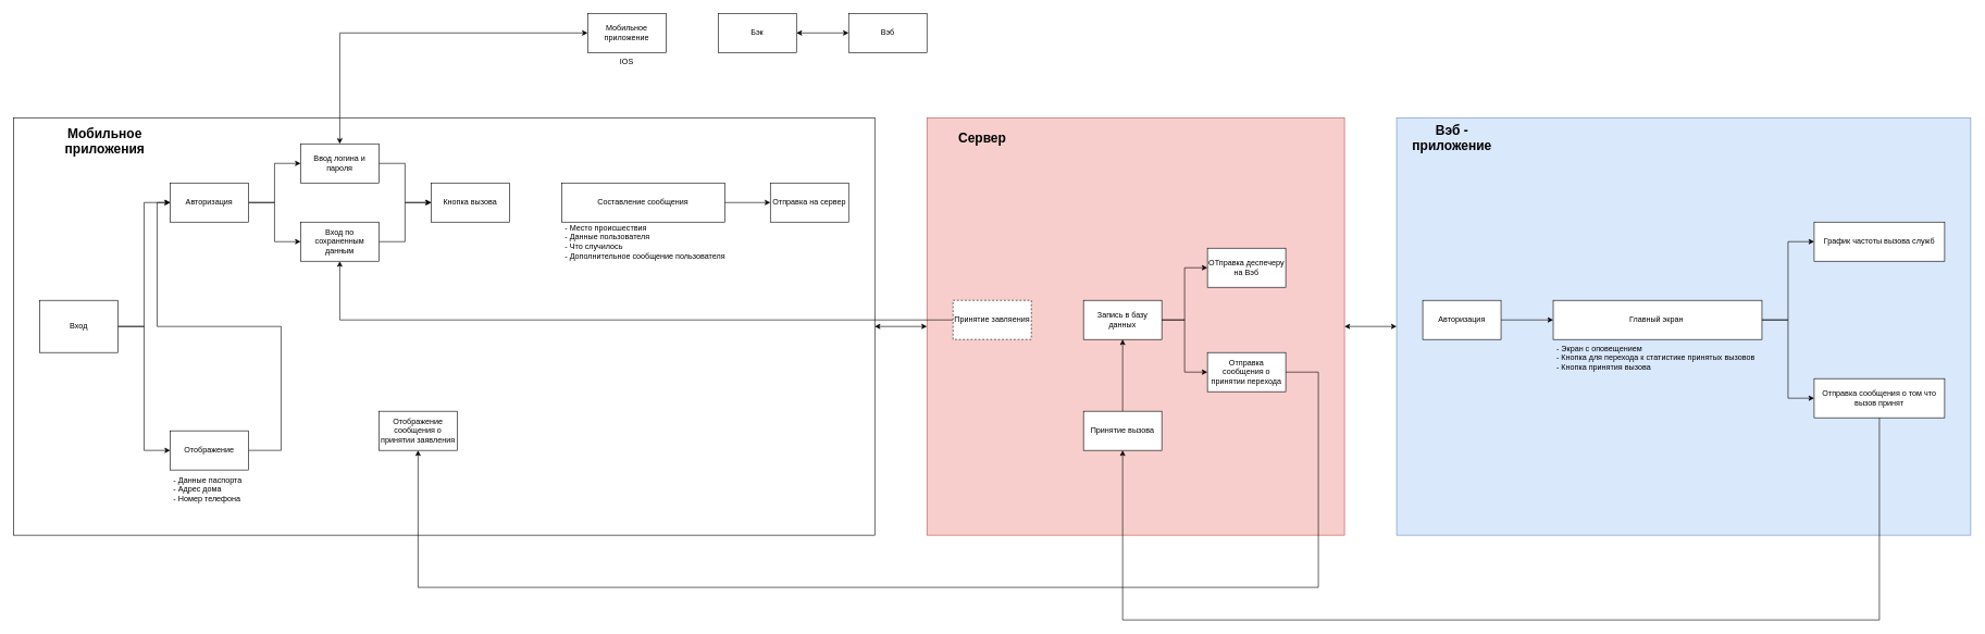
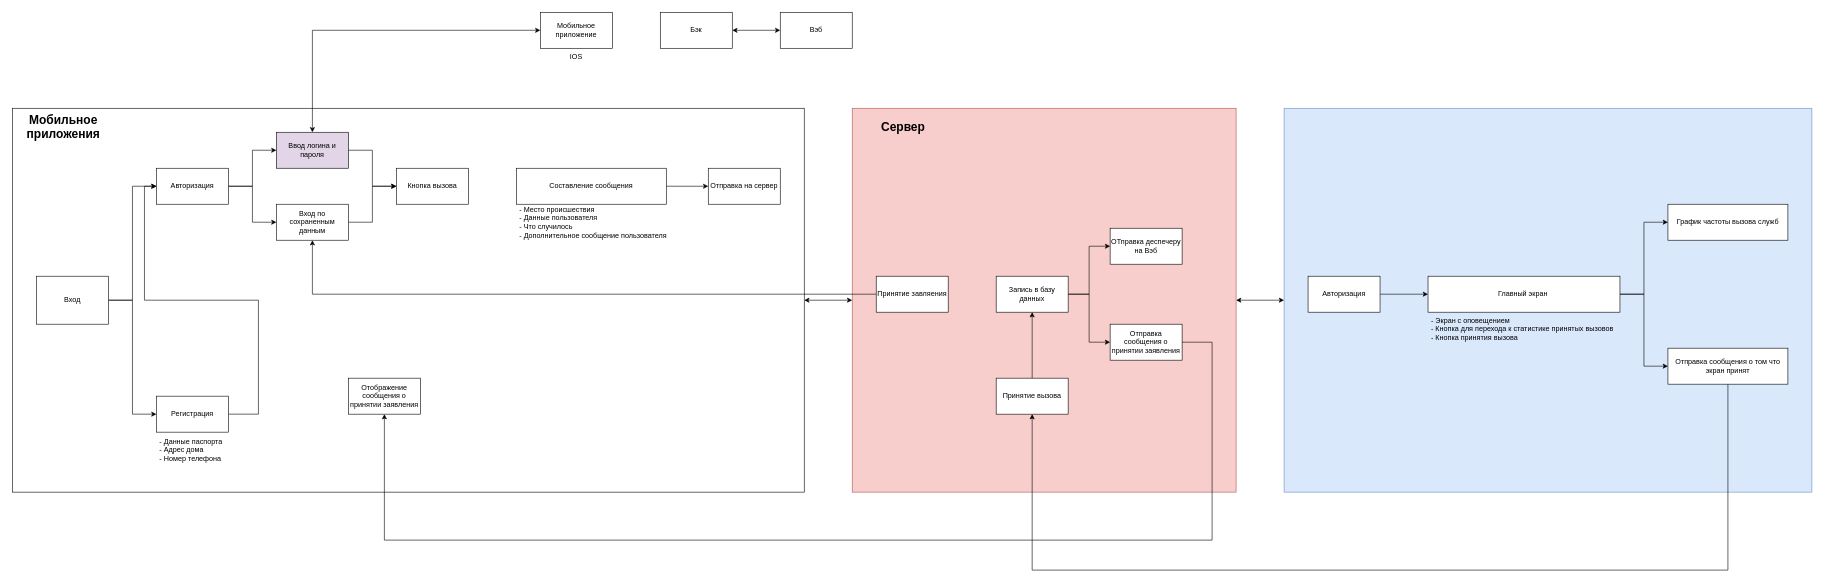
  <mxCell id="0" />
  <mxCell id="1" parent="0" />
  <mxCell id="2" value="" style="edgeStyle=orthogonalEdgeStyle;rounded=0;orthogonalLoop=1;jettySize=auto;html=1;fontSize=20;startArrow=classic;startFill=1;" parent="1" source="3" target="4" edge="1"><mxGeometry relative="1" as="geometry" /></mxCell>
  <mxCell id="3" value="" style="rounded=0;whiteSpace=wrap;html=1;fillColor=#dae8fc;strokeColor=#6c8ebf;" parent="1" vertex="1"><mxGeometry x="2140" y="180" width="880" height="640" as="geometry" /></mxCell>
  <mxCell id="4" value="" style="rounded=0;whiteSpace=wrap;html=1;fillColor=#f8cecc;strokeColor=#b85450;" parent="1" vertex="1"><mxGeometry x="1420" y="180" width="640" height="640" as="geometry" /></mxCell>
  <mxCell id="5" value="" style="edgeStyle=orthogonalEdgeStyle;rounded=0;orthogonalLoop=1;jettySize=auto;html=1;fontSize=20;startArrow=classic;startFill=1;" parent="1" source="6" target="4" edge="1"><mxGeometry relative="1" as="geometry" /></mxCell>
  <mxCell id="6" value="" style="rounded=0;whiteSpace=wrap;html=1;" parent="1" vertex="1"><mxGeometry x="20" y="180" width="1320" height="640" as="geometry" /></mxCell>
  <mxCell id="7" style="edgeStyle=orthogonalEdgeStyle;rounded=0;orthogonalLoop=1;jettySize=auto;html=1;startArrow=classic;startFill=1;" parent="1" source="8" target="21" edge="1"><mxGeometry relative="1" as="geometry" /></mxCell>
  <mxCell id="8" value="Мобильное приложение" style="rounded=0;whiteSpace=wrap;html=1;" parent="1" vertex="1"><mxGeometry x="900" y="20" width="120" height="60" as="geometry" /></mxCell>
  <mxCell id="9" style="edgeStyle=orthogonalEdgeStyle;rounded=0;orthogonalLoop=1;jettySize=auto;html=1;startArrow=classic;startFill=1;" parent="1" source="10" target="11" edge="1"><mxGeometry relative="1" as="geometry" /></mxCell>
  <mxCell id="10" value="Бэк" style="rounded=0;whiteSpace=wrap;html=1;" parent="1" vertex="1"><mxGeometry x="1100" y="20" width="120" height="60" as="geometry" /></mxCell>
  <mxCell id="11" value="Вэб" style="rounded=0;whiteSpace=wrap;html=1;" parent="1" vertex="1"><mxGeometry x="1300" y="20" width="120" height="60" as="geometry" /></mxCell>
  <mxCell id="12" style="edgeStyle=orthogonalEdgeStyle;rounded=0;orthogonalLoop=1;jettySize=auto;html=1;entryX=0;entryY=0.5;entryDx=0;entryDy=0;" parent="1" source="14" target="17" edge="1"><mxGeometry relative="1" as="geometry" /></mxCell>
  <mxCell id="13" style="edgeStyle=orthogonalEdgeStyle;rounded=0;orthogonalLoop=1;jettySize=auto;html=1;entryX=0;entryY=0.5;entryDx=0;entryDy=0;" parent="1" source="14" target="19" edge="1"><mxGeometry relative="1" as="geometry" /></mxCell>
  <mxCell id="14" value="Вход" style="rounded=0;whiteSpace=wrap;html=1;" parent="1" vertex="1"><mxGeometry x="60" y="460" width="120" height="80" as="geometry" /></mxCell>
  <mxCell id="15" style="edgeStyle=orthogonalEdgeStyle;rounded=0;orthogonalLoop=1;jettySize=auto;html=1;entryX=0;entryY=0.5;entryDx=0;entryDy=0;" parent="1" source="17" target="21" edge="1"><mxGeometry relative="1" as="geometry" /></mxCell>
  <mxCell id="16" style="edgeStyle=orthogonalEdgeStyle;rounded=0;orthogonalLoop=1;jettySize=auto;html=1;entryX=0;entryY=0.5;entryDx=0;entryDy=0;" parent="1" source="17" target="23" edge="1"><mxGeometry relative="1" as="geometry" /></mxCell>
  <mxCell id="17" value="Авторизация" style="rounded=0;whiteSpace=wrap;html=1;" parent="1" vertex="1"><mxGeometry x="260" y="280" width="120" height="60" as="geometry" /></mxCell>
  <mxCell id="18" style="edgeStyle=orthogonalEdgeStyle;rounded=0;orthogonalLoop=1;jettySize=auto;html=1;entryX=0;entryY=0.5;entryDx=0;entryDy=0;startArrow=none;startFill=0;" parent="1" source="19" target="17" edge="1"><mxGeometry relative="1" as="geometry"><Array as="points"><mxPoint x="430" y="690" /><mxPoint x="430" y="500" /><mxPoint x="240" y="500" /><mxPoint x="240" y="310" /></Array></mxGeometry></mxCell>
- <mxCell id="19" value="Отображение" style="rounded=0;whiteSpace=wrap;html=1;" parent="1" vertex="1"><mxGeometry x="260" y="660" width="120" height="60" as="geometry" /></mxCell>
+ <mxCell id="19" value="Регистрация" style="rounded=0;whiteSpace=wrap;html=1;" parent="1" vertex="1"><mxGeometry x="260" y="660" width="120" height="60" as="geometry" /></mxCell>
  <mxCell id="20" style="edgeStyle=orthogonalEdgeStyle;rounded=0;orthogonalLoop=1;jettySize=auto;html=1;entryX=0;entryY=0.5;entryDx=0;entryDy=0;startArrow=none;startFill=0;" parent="1" source="21" target="26" edge="1"><mxGeometry relative="1" as="geometry" /></mxCell>
- <mxCell id="21" value="Ввод логина и пароля" style="rounded=0;whiteSpace=wrap;html=1;" parent="1" vertex="1"><mxGeometry x="460" y="220" width="120" height="60" as="geometry" /></mxCell>
+ <mxCell id="21" value="Ввод логина и пароля" style="rounded=0;whiteSpace=wrap;html=1;fillColor=#e1d5e7;" parent="1" vertex="1"><mxGeometry x="460" y="220" width="120" height="60" as="geometry" /></mxCell>
  <mxCell id="22" style="edgeStyle=orthogonalEdgeStyle;rounded=0;orthogonalLoop=1;jettySize=auto;html=1;startArrow=none;startFill=0;" parent="1" source="23" edge="1"><mxGeometry relative="1" as="geometry"><mxPoint x="660" y="310" as="targetPoint" /><Array as="points"><mxPoint x="620" y="370" /><mxPoint x="620" y="310" /></Array></mxGeometry></mxCell>
  <mxCell id="23" value="Вход по сохраненным данным" style="rounded=0;whiteSpace=wrap;html=1;" parent="1" vertex="1"><mxGeometry x="460" y="340" width="120" height="60" as="geometry" /></mxCell>
  <mxCell id="24" value="&amp;nbsp;- Данные паспорта&amp;nbsp;&lt;br&gt;&amp;nbsp;- Адрес дома&lt;br&gt;&amp;nbsp;- Номер телефона" style="text;html=1;strokeColor=none;fillColor=none;align=left;verticalAlign=middle;whiteSpace=wrap;rounded=0;" parent="1" vertex="1"><mxGeometry x="260" y="720" width="120" height="60" as="geometry" /></mxCell>
  <mxCell id="25" value="IOS" style="text;html=1;strokeColor=none;fillColor=none;align=center;verticalAlign=middle;whiteSpace=wrap;rounded=0;" parent="1" vertex="1"><mxGeometry x="930" y="80" width="60" height="30" as="geometry" /></mxCell>
  <mxCell id="26" value="Кнопка вызова" style="rounded=0;whiteSpace=wrap;html=1;" parent="1" vertex="1"><mxGeometry x="660" y="280" width="120" height="60" as="geometry" /></mxCell>
  <mxCell id="27" style="edgeStyle=orthogonalEdgeStyle;rounded=0;orthogonalLoop=1;jettySize=auto;html=1;entryX=0;entryY=0.5;entryDx=0;entryDy=0;startArrow=none;startFill=0;" parent="1" source="28" target="30" edge="1"><mxGeometry relative="1" as="geometry" /></mxCell>
  <mxCell id="28" value="Составление сообщения" style="rounded=0;whiteSpace=wrap;html=1;" parent="1" vertex="1"><mxGeometry y="280" width="250" height="60" as="geometry" x="860" /></mxCell>
  <mxCell id="29" value="&amp;nbsp;- Место происшествия&lt;br&gt;&amp;nbsp;- Данные пользователя&lt;br&gt;&amp;nbsp;- Что случилось&lt;br&gt;&amp;nbsp;- Дополнительное сообщение пользователя&lt;br&gt;" style="text;html=1;strokeColor=none;fillColor=none;align=left;verticalAlign=middle;whiteSpace=wrap;rounded=0;" parent="1" vertex="1"><mxGeometry y="340" width="280" height="60" as="geometry" x="860" /></mxCell>
  <mxCell id="30" value="Отправка на сервер" style="rounded=0;whiteSpace=wrap;html=1;" parent="1" vertex="1"><mxGeometry x="1180" y="280" width="120" height="60" as="geometry" /></mxCell>
  <mxCell id="31" style="edgeStyle=orthogonalEdgeStyle;rounded=0;orthogonalLoop=1;jettySize=auto;html=1;startArrow=none;startFill=0;" parent="1" source="32" target="23" edge="1"><mxGeometry relative="1" as="geometry" /></mxCell>
- <mxCell id="32" value="Принятие завляения" style="rounded=0;whiteSpace=wrap;html=1;dashed=1;" parent="1" vertex="1"><mxGeometry x="1460" y="460" width="120" height="60" as="geometry" /></mxCell>
+ <mxCell id="32" value="Принятие завляения" style="rounded=0;whiteSpace=wrap;html=1;" parent="1" vertex="1"><mxGeometry x="1460" y="460" width="120" height="60" as="geometry" /></mxCell>
  <mxCell id="33" style="edgeStyle=orthogonalEdgeStyle;rounded=0;orthogonalLoop=1;jettySize=auto;html=1;entryX=0;entryY=0.5;entryDx=0;entryDy=0;startArrow=none;startFill=0;" parent="1" source="35" target="36" edge="1"><mxGeometry relative="1" as="geometry" /></mxCell>
  <mxCell id="34" style="edgeStyle=orthogonalEdgeStyle;rounded=0;orthogonalLoop=1;jettySize=auto;html=1;entryX=0;entryY=0.5;entryDx=0;entryDy=0;startArrow=none;startFill=0;" parent="1" source="35" target="37" edge="1"><mxGeometry relative="1" as="geometry" /></mxCell>
  <mxCell id="35" value="Запись в базу данных" style="rounded=0;whiteSpace=wrap;html=1;" parent="1" vertex="1"><mxGeometry x="1660" y="460" width="120" height="60" as="geometry" /></mxCell>
  <mxCell id="36" value="ОТправка деспечеру на Вэб" style="rounded=0;whiteSpace=wrap;html=1;" parent="1" vertex="1"><mxGeometry x="1850" y="380" width="120" height="60" as="geometry" /></mxCell>
- <mxCell id="37" value="Отправка сообщения о принятии перехода" style="rounded=0;whiteSpace=wrap;html=1;" parent="1" vertex="1"><mxGeometry x="1850" y="540" width="120" height="60" as="geometry" /></mxCell>
+ <mxCell id="37" value="Отправка сообщения о принятии заявления" style="rounded=0;whiteSpace=wrap;html=1;" parent="1" vertex="1"><mxGeometry x="1850" y="540" width="120" height="60" as="geometry" /></mxCell>
  <mxCell id="38" style="edgeStyle=orthogonalEdgeStyle;rounded=0;orthogonalLoop=1;jettySize=auto;html=1;startArrow=none;startFill=0;entryX=0.5;entryY=1;entryDx=0;entryDy=0;" parent="1" source="37" target="39" edge="1"><mxGeometry relative="1" as="geometry"><mxPoint x="630" y="830" as="targetPoint" /><Array as="points"><mxPoint x="2020" y="570" /><mxPoint x="2020" y="900" /><mxPoint x="640" y="900" /></Array></mxGeometry></mxCell>
  <mxCell id="39" value="Отображение сообщения о принятии заявления" style="rounded=0;whiteSpace=wrap;html=1;" parent="1" vertex="1"><mxGeometry x="580" y="630" width="120" height="60" as="geometry" /></mxCell>
  <mxCell id="40" style="edgeStyle=orthogonalEdgeStyle;rounded=0;orthogonalLoop=1;jettySize=auto;html=1;entryX=0;entryY=0.5;entryDx=0;entryDy=0;startArrow=none;startFill=0;" parent="1" source="41" target="44" edge="1"><mxGeometry relative="1" as="geometry" /></mxCell>
  <mxCell id="41" value="Авторизация" style="rounded=0;whiteSpace=wrap;html=1;" parent="1" vertex="1"><mxGeometry x="2180" y="460" width="120" height="60" as="geometry" /></mxCell>
  <mxCell id="42" style="edgeStyle=orthogonalEdgeStyle;rounded=0;orthogonalLoop=1;jettySize=auto;html=1;entryX=0;entryY=0.5;entryDx=0;entryDy=0;startArrow=none;startFill=0;" parent="1" source="44" target="46" edge="1"><mxGeometry relative="1" as="geometry" /></mxCell>
  <mxCell id="43" style="edgeStyle=orthogonalEdgeStyle;rounded=0;orthogonalLoop=1;jettySize=auto;html=1;entryX=0;entryY=0.5;entryDx=0;entryDy=0;startArrow=none;startFill=0;" parent="1" source="44" target="48" edge="1"><mxGeometry relative="1" as="geometry" /></mxCell>
  <mxCell id="44" value="Главный экран&amp;nbsp;" style="rounded=0;whiteSpace=wrap;html=1;" parent="1" vertex="1"><mxGeometry x="2380" y="460" width="320" height="60" as="geometry" /></mxCell>
  <mxCell id="45" value="&amp;nbsp;- Экран с оповещением&lt;br&gt;&amp;nbsp;- Кнопка для перехода к статистике принятых вызовов&lt;br&gt;&amp;nbsp;- Кнопка принятия вызова" style="text;html=1;strokeColor=none;fillColor=none;align=left;verticalAlign=top;whiteSpace=wrap;rounded=0;horizontal=1;" parent="1" vertex="1"><mxGeometry x="2380" y="520" width="320" height="60" as="geometry" /></mxCell>
  <mxCell id="46" value="График частоты вызова служб" style="rounded=0;whiteSpace=wrap;html=1;" parent="1" vertex="1"><mxGeometry x="2780" y="340" width="200" height="60" as="geometry" /></mxCell>
  <mxCell id="47" style="edgeStyle=orthogonalEdgeStyle;rounded=0;orthogonalLoop=1;jettySize=auto;html=1;entryX=0.5;entryY=1;entryDx=0;entryDy=0;startArrow=none;startFill=0;" parent="1" source="48" target="50" edge="1"><mxGeometry relative="1" as="geometry"><Array as="points"><mxPoint x="2880" y="950" /><mxPoint x="1720" y="950" /></Array></mxGeometry></mxCell>
- <mxCell id="48" value="Отправка сообщения о том что вызов принят" style="rounded=0;whiteSpace=wrap;html=1;" parent="1" vertex="1"><mxGeometry x="2780" y="580" width="200" height="60" as="geometry" /></mxCell>
+ <mxCell id="48" value="Отправка сообщения о том что экран принят" style="rounded=0;whiteSpace=wrap;html=1;" parent="1" vertex="1"><mxGeometry x="2780" y="580" width="200" height="60" as="geometry" /></mxCell>
  <mxCell id="49" style="edgeStyle=orthogonalEdgeStyle;rounded=0;orthogonalLoop=1;jettySize=auto;html=1;entryX=0.5;entryY=1;entryDx=0;entryDy=0;startArrow=none;startFill=0;" parent="1" source="50" target="35" edge="1"><mxGeometry relative="1" as="geometry" /></mxCell>
  <mxCell id="50" value="Принятие вызова" style="rounded=0;whiteSpace=wrap;html=1;" parent="1" vertex="1"><mxGeometry x="1660" y="630" width="120" height="60" as="geometry" /></mxCell>
- <mxCell id="51" value="Мобильное приложения" style="text;html=1;strokeColor=none;fillColor=none;align=center;verticalAlign=middle;whiteSpace=wrap;rounded=0;fontStyle=1;fontSize=20;" parent="1" vertex="1"><mxGeometry x="75" y="185" width="170" height="60" as="geometry" /></mxCell>
+ <mxCell id="51" value="Мобильное приложения" style="text;html=1;strokeColor=none;fillColor=none;align=center;verticalAlign=middle;whiteSpace=wrap;rounded=0;fontStyle=1;fontSize=20;" parent="1" vertex="1"><mxGeometry x="20" y="180" width="170" height="60" as="geometry" /></mxCell>
  <mxCell id="52" value="Сервер" style="text;html=1;strokeColor=none;fillColor=none;align=center;verticalAlign=middle;whiteSpace=wrap;rounded=0;fontStyle=1;fontSize=20;" parent="1" vertex="1"><mxGeometry x="1420" y="180" width="170" height="60" as="geometry" /></mxCell>
- <mxCell id="53" value="Вэб - приложение" style="text;html=1;strokeColor=none;fillColor=none;align=center;verticalAlign=middle;whiteSpace=wrap;rounded=0;fontStyle=1;fontSize=20;" parent="1" vertex="1"><mxGeometry x="2140" y="180" width="170" height="60" as="geometry" /></mxCell>
